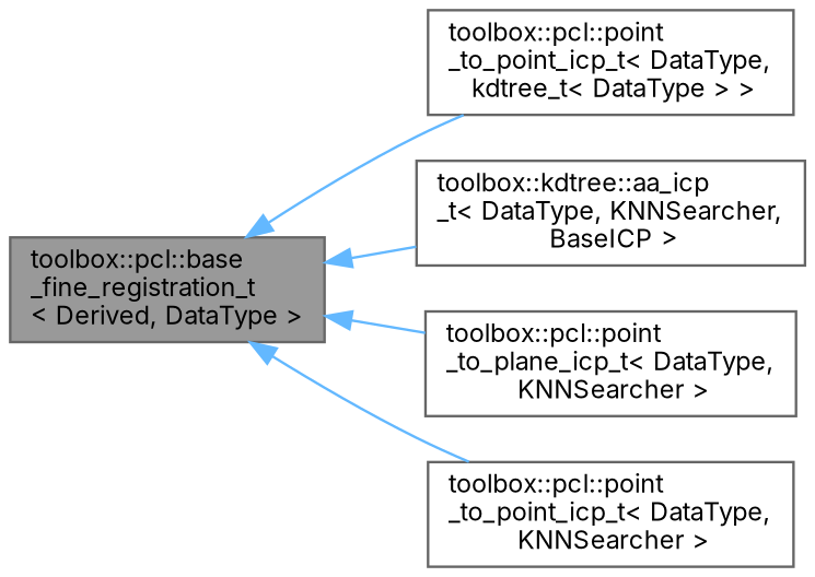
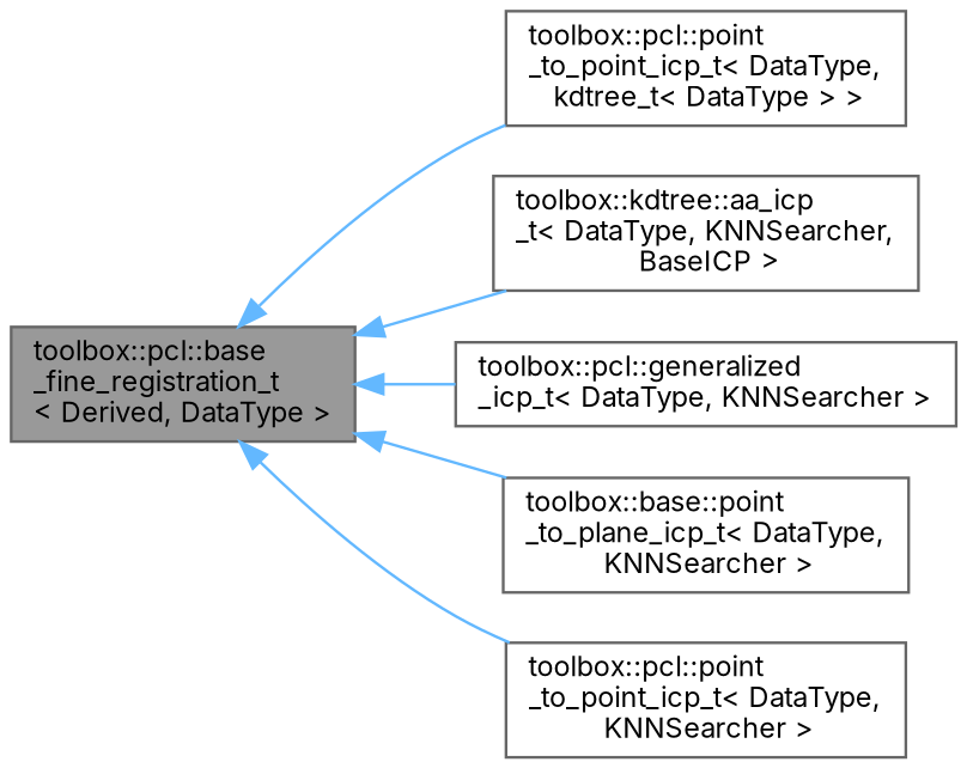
  digraph {
    fontname=Inter
    rankdir=LR
    node [color=gray40 fillcolor=white fontname=Inter fontsize=10 shape=box style=filled]
    edge [color=steelblue1 dir=back fontname=Inter fontsize=10 labelfontname=Helvetica labelfontsize=10 style=solid]
    n1 [fillcolor=grey60 fontcolor=black height=0.2 label="toolbox::pcl::base\l_fine_registration_t\l\< Derived, DataType \>" width=0.4]
    n2 [height=0.2 label="toolbox::pcl::point\l_to_point_icp_t\< DataType,\l kdtree_t\< DataType \> \>" width=0.4]
    n3 [height=0.2 label="toolbox::kdtree::aa_icp\l_t\< DataType, KNNSearcher,\l BaseICP \>" width=0.4]
-   n5 [height=0.2 label="toolbox::pcl::point\l_to_plane_icp_t\< DataType,\l KNNSearcher \>" width=0.4]
+   n4 [height=0.2 label="toolbox::pcl::generalized\l_icp_t\< DataType, KNNSearcher \>" width=0.4]
+   n5 [height=0.2 label="toolbox::base::point\l_to_plane_icp_t\< DataType,\l KNNSearcher \>" width=0.4]
    n6 [height=0.2 label="toolbox::pcl::point\l_to_point_icp_t\< DataType,\l KNNSearcher \>" width=0.4]
    n1 -> n2
    n1 -> n3
+   n1 -> n4
    n1 -> n5
    n1 -> n6
  }
